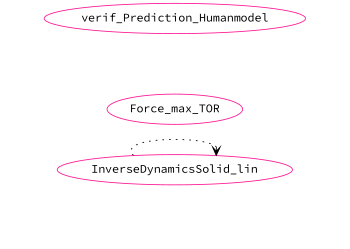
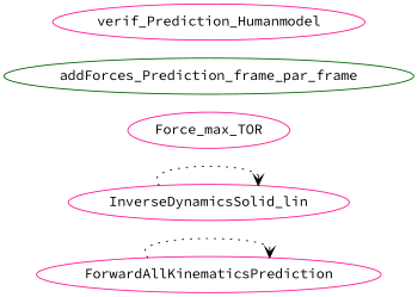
  digraph {
    fontname="Source Code Pro"
    rankdir=LR
    node [color=deeppink fontname="Source Code Pro"]
    edge [arrowhead=vee fontname="Source Code Pro" style=dotted]
+   ForwardAllKinematicsPrediction
    InverseDynamicsSolid_lin
    Force_max_TOR
+   addForces_Prediction_frame_par_frame [color=darkgreen]
    verif_Prediction_Humanmodel
+   ForwardAllKinematicsPrediction -> ForwardAllKinematicsPrediction
    InverseDynamicsSolid_lin -> InverseDynamicsSolid_lin
  }
